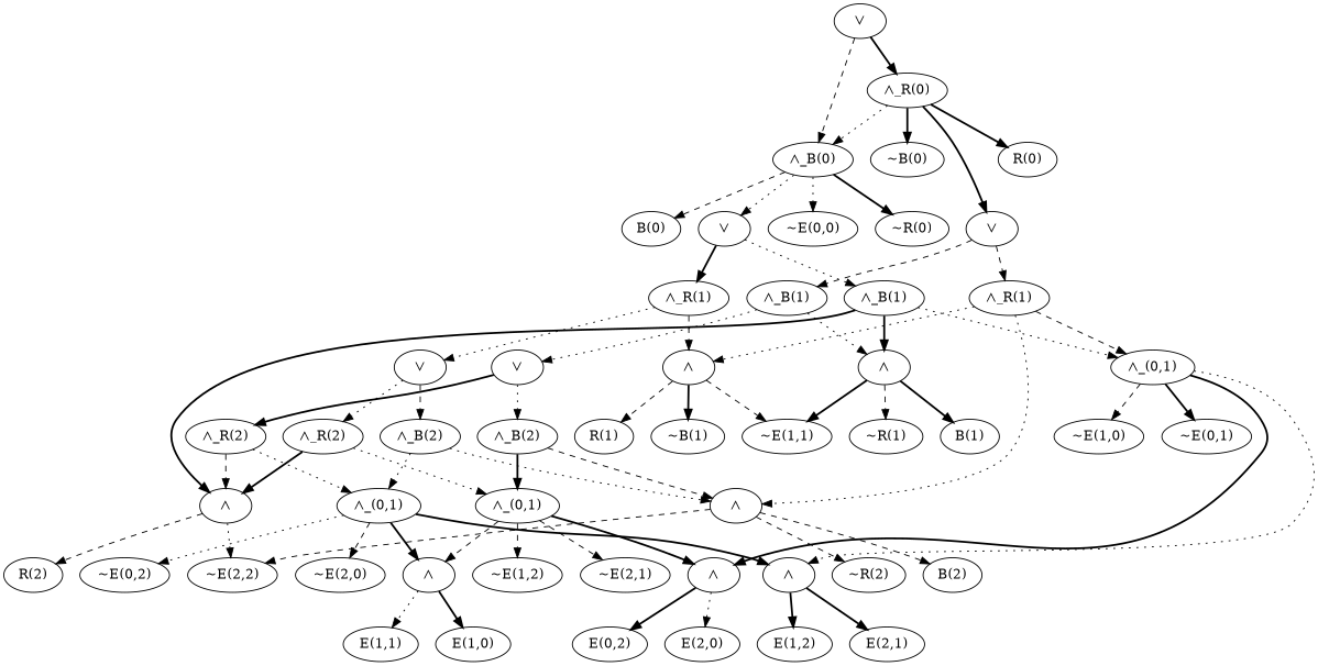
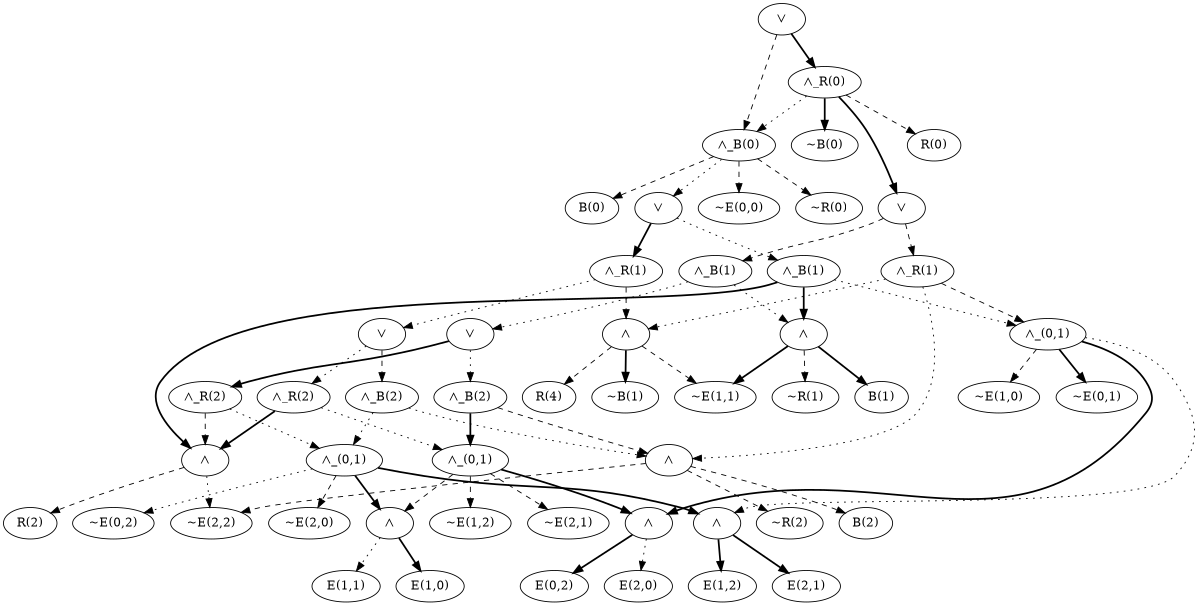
  strict digraph {
    edge [style=dashed]
    n1 [label="⋁"]
    n2 [label="⋀_R(0)"]
    n3 [label="⋀_B(0)"]
    n4 [label="R(0)"]
    n5 [label="~B(0)"]
    n6 [label="⋁"]
    n7 [label="~E(0,0)"]
    n8 [label="~R(0)"]
    n9 [label="B(0)"]
    n10 [label="⋁"]
    n11 [label="⋀_R(1)"]
    n12 [label="⋀_B(1)"]
    n13 [label="⋀_R(1)"]
    n14 [label="⋀_B(1)"]
    n15 [label="E(1,1)"]
    n16 [label="~E(0,1)"]
    n17 [label="E(0,2)"]
    n18 [label="~E(0,2)"]
    n19 [label="E(1,0)"]
    n20 [label="~E(1,0)"]
    n21 [label="~E(1,1)"]
    n22 [label="E(1,2)"]
    n23 [label="~E(1,2)"]
-   n24 [label="R(1)"]
+   n24 [label="R(4)"]
    n25 [label="~R(1)"]
    n26 [label="B(1)"]
    n27 [label="~B(1)"]
    n28 [label="E(2,0)"]
    n29 [label="~E(2,0)"]
    n30 [label="E(2,1)"]
    n31 [label="~E(2,1)"]
    n32 [label="~E(2,2)"]
    n33 [label="R(2)"]
    n34 [label="~R(2)"]
    n35 [label="B(2)"]
    n36 [label="⋀"]
    n37 [label="⋀"]
    n38 [label="⋀"]
    n39 [label="⋀"]
    n40 [label="⋀_(0,1)"]
    n41 [label="⋁"]
    n42 [label="⋀"]
    n43 [label="⋀"]
    n44 [label="⋀_R(2)"]
    n45 [label="⋀_B(2)"]
    n46 [label="⋀_(0,1)"]
    n47 [label="⋀_(0,1)"]
    n48 [label="⋀"]
    n49 [label="⋁"]
    n50 [label="⋀_R(2)"]
    n51 [label="⋀_B(2)"]
    n1 -> n2 [style=bold]
    n1 -> n3
    n2 -> n3 [style=dotted]
-   n2 -> n4 [style=bold]
+   n2 -> n4
    n2 -> n5 [style=bold]
    n2 -> n6 [style=bold]
-   n3 -> n7 [style=dotted]
-   n3 -> n8 [style=bold]
+   n3 -> n7
+   n3 -> n8
    n3 -> n9
    n3 -> n10 [style=dotted]
    n6 -> n11
    n6 -> n12
    n10 -> n13 [style=bold]
    n10 -> n14 [style=dotted]
    n11 -> n36 [style=dotted]
    n11 -> n39 [style=dotted]
    n11 -> n40
    n12 -> n38 [style=dotted]
    n12 -> n41 [style=dotted]
    n13 -> n36
    n13 -> n49 [style=dotted]
    n14 -> n37 [style=bold]
    n14 -> n38 [style=bold]
    n14 -> n40 [style=dotted]
    n36 -> n21
    n36 -> n24
    n36 -> n27 [style=bold]
    n37 -> n32 [style=dotted]
    n37 -> n33
    n38 -> n21 [style=bold]
    n38 -> n25
    n38 -> n26 [style=bold]
    n39 -> n32
    n39 -> n34
    n39 -> n35
    n40 -> n16 [style=bold]
    n40 -> n20
    n40 -> n42 [style=bold]
    n40 -> n43 [style=dotted]
    n41 -> n44 [style=bold]
    n41 -> n45 [style=dotted]
    n42 -> n17 [style=bold]
    n42 -> n28 [style=dotted]
    n43 -> n22 [style=bold]
    n43 -> n30 [style=bold]
    n44 -> n37
    n44 -> n46 [style=dotted]
    n45 -> n39
    n45 -> n47 [style=bold]
    n46 -> n18 [style=dotted]
    n46 -> n29
    n46 -> n43 [style=bold]
    n46 -> n48 [style=bold]
    n47 -> n23
    n47 -> n31
    n47 -> n42 [style=bold]
    n47 -> n48
    n48 -> n15 [style=dotted]
    n48 -> n19 [style=bold]
    n49 -> n50 [style=dotted]
    n49 -> n51
    n50 -> n37 [style=bold]
    n50 -> n47 [style=dotted]
    n51 -> n39 [style=dotted]
    n51 -> n46 [style=dotted]
  }
